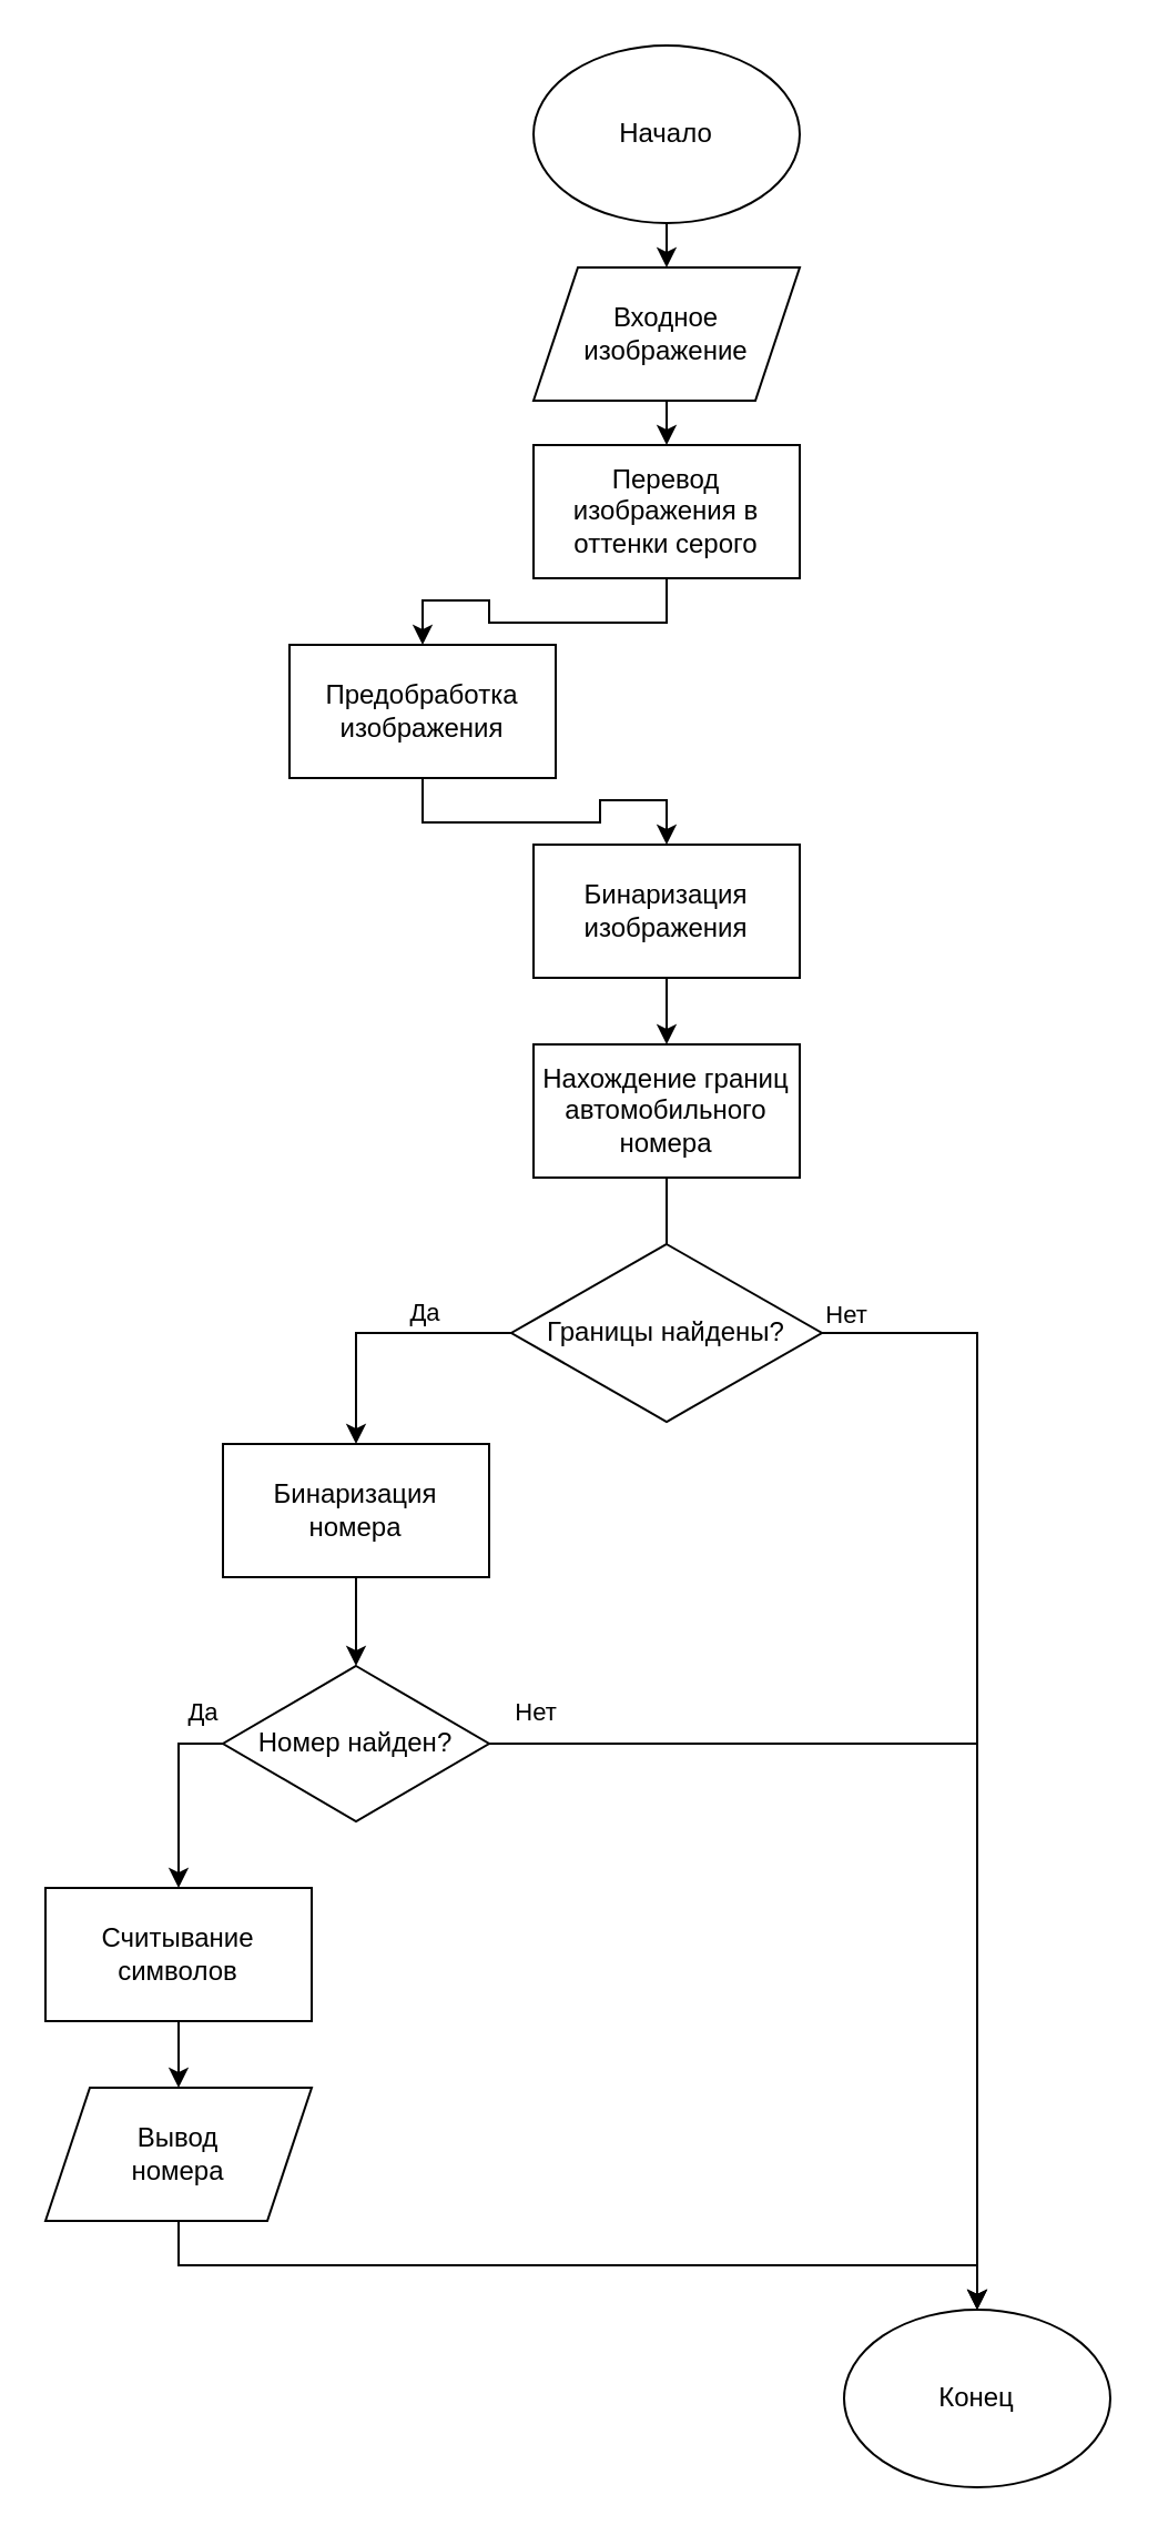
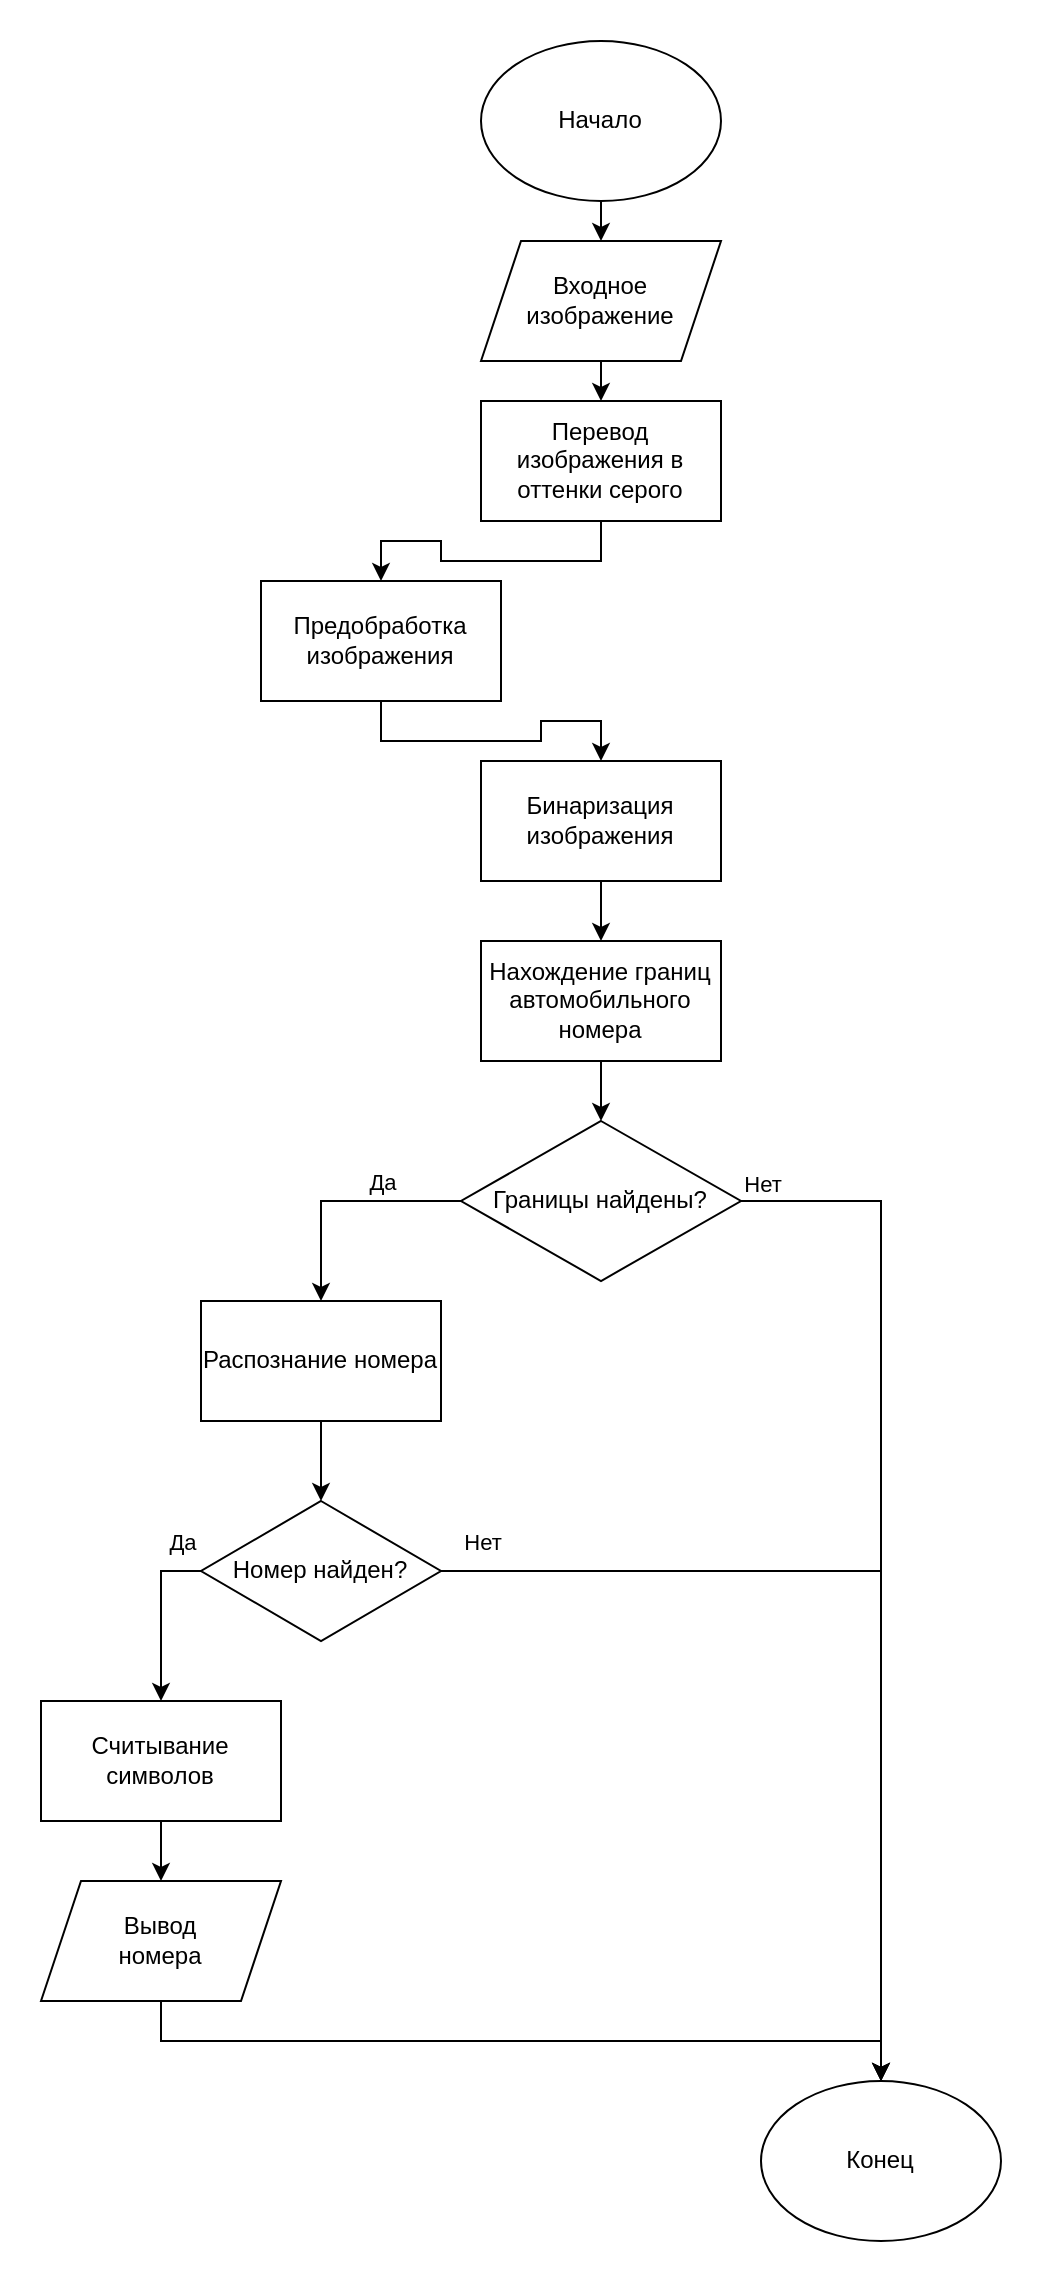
  <mxCell id="0" />
  <mxCell id="1" parent="0" />
  <mxCell id="2" style="edgeStyle=orthogonalEdgeStyle;rounded=0;orthogonalLoop=1;jettySize=auto;html=1;exitX=0.5;exitY=1;exitDx=0;exitDy=0;entryX=0.5;entryY=0;entryDx=0;entryDy=0;" parent="1" source="3" target="6" edge="1"><mxGeometry relative="1" as="geometry" /></mxCell>
  <mxCell id="3" value="Начало" style="ellipse;whiteSpace=wrap;html=1;" parent="1" vertex="1"><mxGeometry x="240" y="20" width="120" height="80" as="geometry" /></mxCell>
  <mxCell id="4" value="Конец" style="ellipse;whiteSpace=wrap;html=1;" parent="1" vertex="1"><mxGeometry x="380" y="1040" width="120" height="80" as="geometry" /></mxCell>
  <mxCell id="5" style="edgeStyle=orthogonalEdgeStyle;rounded=0;orthogonalLoop=1;jettySize=auto;html=1;exitX=0.5;exitY=1;exitDx=0;exitDy=0;entryX=0.5;entryY=0;entryDx=0;entryDy=0;" edge="1" parent="1" source="6" target="8"><mxGeometry relative="1" as="geometry" /></mxCell>
  <mxCell id="6" value="Входное изображение" style="shape=parallelogram;perimeter=parallelogramPerimeter;whiteSpace=wrap;html=1;fixedSize=1;" parent="1" vertex="1"><mxGeometry x="240" y="120" width="120" height="60" as="geometry" /></mxCell>
  <mxCell id="7" style="edgeStyle=orthogonalEdgeStyle;rounded=0;orthogonalLoop=1;jettySize=auto;html=1;exitX=0.5;exitY=1;exitDx=0;exitDy=0;entryX=0.5;entryY=0;entryDx=0;entryDy=0;" parent="1" source="8" target="15" edge="1"><mxGeometry relative="1" as="geometry" /></mxCell>
  <mxCell id="8" value="Перевод изображения в оттенки серого" style="rounded=0;whiteSpace=wrap;html=1;" parent="1" vertex="1"><mxGeometry x="240" y="200" width="120" height="60" as="geometry" /></mxCell>
  <mxCell id="9" style="edgeStyle=orthogonalEdgeStyle;rounded=0;orthogonalLoop=1;jettySize=auto;html=1;exitX=0;exitY=0.5;exitDx=0;exitDy=0;entryX=0.5;entryY=0;entryDx=0;entryDy=0;" edge="1" parent="1" source="13" target="21"><mxGeometry relative="1" as="geometry" /></mxCell>
  <mxCell id="10" value="Да" style="edgeLabel;html=1;align=center;verticalAlign=middle;resizable=0;points=[];" vertex="1" connectable="0" parent="9"><mxGeometry x="0.053" y="-3" relative="1" as="geometry"><mxPoint x="23" y="-7" as="offset" /></mxGeometry></mxCell>
  <mxCell id="11" style="edgeStyle=orthogonalEdgeStyle;rounded=0;orthogonalLoop=1;jettySize=auto;html=1;exitX=1;exitY=0.5;exitDx=0;exitDy=0;entryX=0.5;entryY=0;entryDx=0;entryDy=0;" edge="1" parent="1" source="13" target="4"><mxGeometry relative="1" as="geometry" /></mxCell>
  <mxCell id="12" value="Нет" style="edgeLabel;html=1;align=center;verticalAlign=middle;resizable=0;points=[];" vertex="1" connectable="0" parent="11"><mxGeometry x="-0.354" y="-2" relative="1" as="geometry"><mxPoint x="-58" y="-104" as="offset" /></mxGeometry></mxCell>
  <mxCell id="13" value="Границы найдены?" style="rhombus;whiteSpace=wrap;html=1;" parent="1" vertex="1"><mxGeometry x="230" y="560" width="140" height="80" as="geometry" /></mxCell>
  <mxCell id="14" style="edgeStyle=orthogonalEdgeStyle;rounded=0;orthogonalLoop=1;jettySize=auto;html=1;exitX=0.5;exitY=1;exitDx=0;exitDy=0;entryX=0.5;entryY=0;entryDx=0;entryDy=0;" parent="1" source="15" target="17" edge="1"><mxGeometry relative="1" as="geometry" /></mxCell>
  <mxCell id="15" value="Предобработка изображения" style="rounded=0;whiteSpace=wrap;html=1;" parent="1" vertex="1"><mxGeometry x="130" y="290" width="120" height="60" as="geometry" /></mxCell>
  <mxCell id="16" style="edgeStyle=orthogonalEdgeStyle;rounded=0;orthogonalLoop=1;jettySize=auto;html=1;exitX=0.5;exitY=1;exitDx=0;exitDy=0;entryX=0.5;entryY=0;entryDx=0;entryDy=0;" parent="1" source="17" target="19" edge="1"><mxGeometry relative="1" as="geometry" /></mxCell>
  <mxCell id="17" value="Бинаризация изображения" style="rounded=0;whiteSpace=wrap;html=1;" parent="1" vertex="1"><mxGeometry x="240" y="380" width="120" height="60" as="geometry" /></mxCell>
- <mxCell id="18" style="edgeStyle=orthogonalEdgeStyle;rounded=0;orthogonalLoop=1;jettySize=auto;html=1;exitX=0.5;exitY=1;exitDx=0;exitDy=0;entryX=0.5;entryY=0;entryDx=0;entryDy=0;endArrow=none;" edge="1" parent="1" source="19" target="13"><mxGeometry relative="1" as="geometry" /></mxCell>
+ <mxCell id="18" style="edgeStyle=orthogonalEdgeStyle;rounded=0;orthogonalLoop=1;jettySize=auto;html=1;exitX=0.5;exitY=1;exitDx=0;exitDy=0;entryX=0.5;entryY=0;entryDx=0;entryDy=0;" edge="1" parent="1" source="19" target="13"><mxGeometry relative="1" as="geometry" /></mxCell>
  <mxCell id="19" value="Нахождение границ автомобильного номера" style="rounded=0;whiteSpace=wrap;html=1;" parent="1" vertex="1"><mxGeometry x="240" y="470" width="120" height="60" as="geometry" /></mxCell>
  <mxCell id="20" style="edgeStyle=orthogonalEdgeStyle;rounded=0;orthogonalLoop=1;jettySize=auto;html=1;exitX=0.5;exitY=1;exitDx=0;exitDy=0;entryX=0.5;entryY=0;entryDx=0;entryDy=0;" edge="1" parent="1" source="21" target="28"><mxGeometry relative="1" as="geometry" /></mxCell>
- <mxCell id="21" value="Бинаризация номера" style="rounded=0;whiteSpace=wrap;html=1;" parent="1" vertex="1"><mxGeometry x="100" y="650" width="120" height="60" as="geometry" /></mxCell>
+ <mxCell id="21" value="Распознание номера" style="rounded=0;whiteSpace=wrap;html=1;" parent="1" vertex="1"><mxGeometry x="100" y="650" width="120" height="60" as="geometry" /></mxCell>
  <mxCell id="22" style="edgeStyle=orthogonalEdgeStyle;rounded=0;orthogonalLoop=1;jettySize=auto;html=1;exitX=0.5;exitY=1;exitDx=0;exitDy=0;entryX=0.5;entryY=0;entryDx=0;entryDy=0;" edge="1" parent="1" source="23" target="4"><mxGeometry relative="1" as="geometry" /></mxCell>
  <mxCell id="23" value="Вывод &lt;br&gt;номера" style="shape=parallelogram;perimeter=parallelogramPerimeter;whiteSpace=wrap;html=1;fixedSize=1;" parent="1" vertex="1"><mxGeometry x="20" y="940" width="120" height="60" as="geometry" /></mxCell>
  <mxCell id="24" style="edgeStyle=orthogonalEdgeStyle;rounded=0;orthogonalLoop=1;jettySize=auto;html=1;exitX=0;exitY=0.5;exitDx=0;exitDy=0;entryX=0.5;entryY=0;entryDx=0;entryDy=0;" edge="1" parent="1" source="28"><mxGeometry relative="1" as="geometry"><mxPoint x="80" y="850" as="targetPoint" /><Array as="points"><mxPoint x="80" y="785" /></Array></mxGeometry></mxCell>
  <mxCell id="25" value="Да" style="edgeLabel;html=1;align=center;verticalAlign=middle;resizable=0;points=[];" vertex="1" connectable="0" parent="24"><mxGeometry x="-0.316" y="-2" relative="1" as="geometry"><mxPoint x="12" y="-24" as="offset" /></mxGeometry></mxCell>
  <mxCell id="26" style="edgeStyle=orthogonalEdgeStyle;rounded=0;orthogonalLoop=1;jettySize=auto;html=1;exitX=1;exitY=0.5;exitDx=0;exitDy=0;entryX=0.5;entryY=0;entryDx=0;entryDy=0;" edge="1" parent="1" source="28" target="4"><mxGeometry relative="1" as="geometry" /></mxCell>
  <mxCell id="27" value="Нет" style="edgeLabel;html=1;align=center;verticalAlign=middle;resizable=0;points=[];" vertex="1" connectable="0" parent="26"><mxGeometry x="0.233" y="-3" relative="1" as="geometry"><mxPoint x="-197" y="-88" as="offset" /></mxGeometry></mxCell>
  <mxCell id="28" value="Номер найден?" style="rhombus;whiteSpace=wrap;html=1;" vertex="1" parent="1"><mxGeometry x="100" y="750" width="120" height="70" as="geometry" /></mxCell>
  <mxCell id="29" style="edgeStyle=orthogonalEdgeStyle;rounded=0;orthogonalLoop=1;jettySize=auto;html=1;exitX=0.5;exitY=1;exitDx=0;exitDy=0;entryX=0.5;entryY=0;entryDx=0;entryDy=0;" edge="1" parent="1" source="30" target="23"><mxGeometry relative="1" as="geometry" /></mxCell>
  <mxCell id="30" value="Считывание символов" style="rounded=0;whiteSpace=wrap;html=1;" vertex="1" parent="1"><mxGeometry x="20" y="850" width="120" height="60" as="geometry" /></mxCell>
